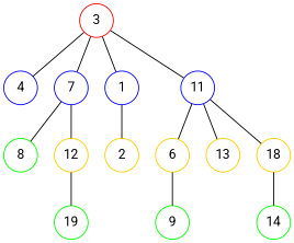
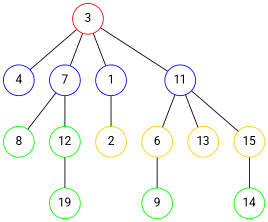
  graph {
    fontname=Roboto
    node [color="#ffcc00" fixedsize=true fontname=Roboto shape=circle]
    edge [fontname=Roboto]
    n1 [color=red label=3 width=0.5]
    n2 [color=blue label=4 width=0.5]
    n3 [color=blue label=7 width=0.5]
    n4 [color=blue label=1 width=0.5]
    n5 [color=blue label=11 width=0.5]
    n6 [color=green label=8 width=0.5]
-   n7 [label=12 width=0.5]
+   n7 [color=green label=12 width=0.5]
    n8 [label=2 width=0.5]
    n9 [label=6 width=0.5]
    n10 [label=13 width=0.5]
-   n11 [label=18 width=0.5]
+   n11 [label=15 width=0.5]
    n12 [color=green label=9 width=0.5]
    n13 [color=green label=19 width=0.5]
    n14 [color=green label=14 width=0.5]
    n1 -- n2
    n1 -- n3
    n1 -- n4
    n1 -- n5
    n3 -- n6
    n3 -- n7
    n4 -- n8
    n5 -- n9
    n5 -- n10
    n5 -- n11
    n7 -- n13
    n9 -- n12
    n11 -- n14
  }
